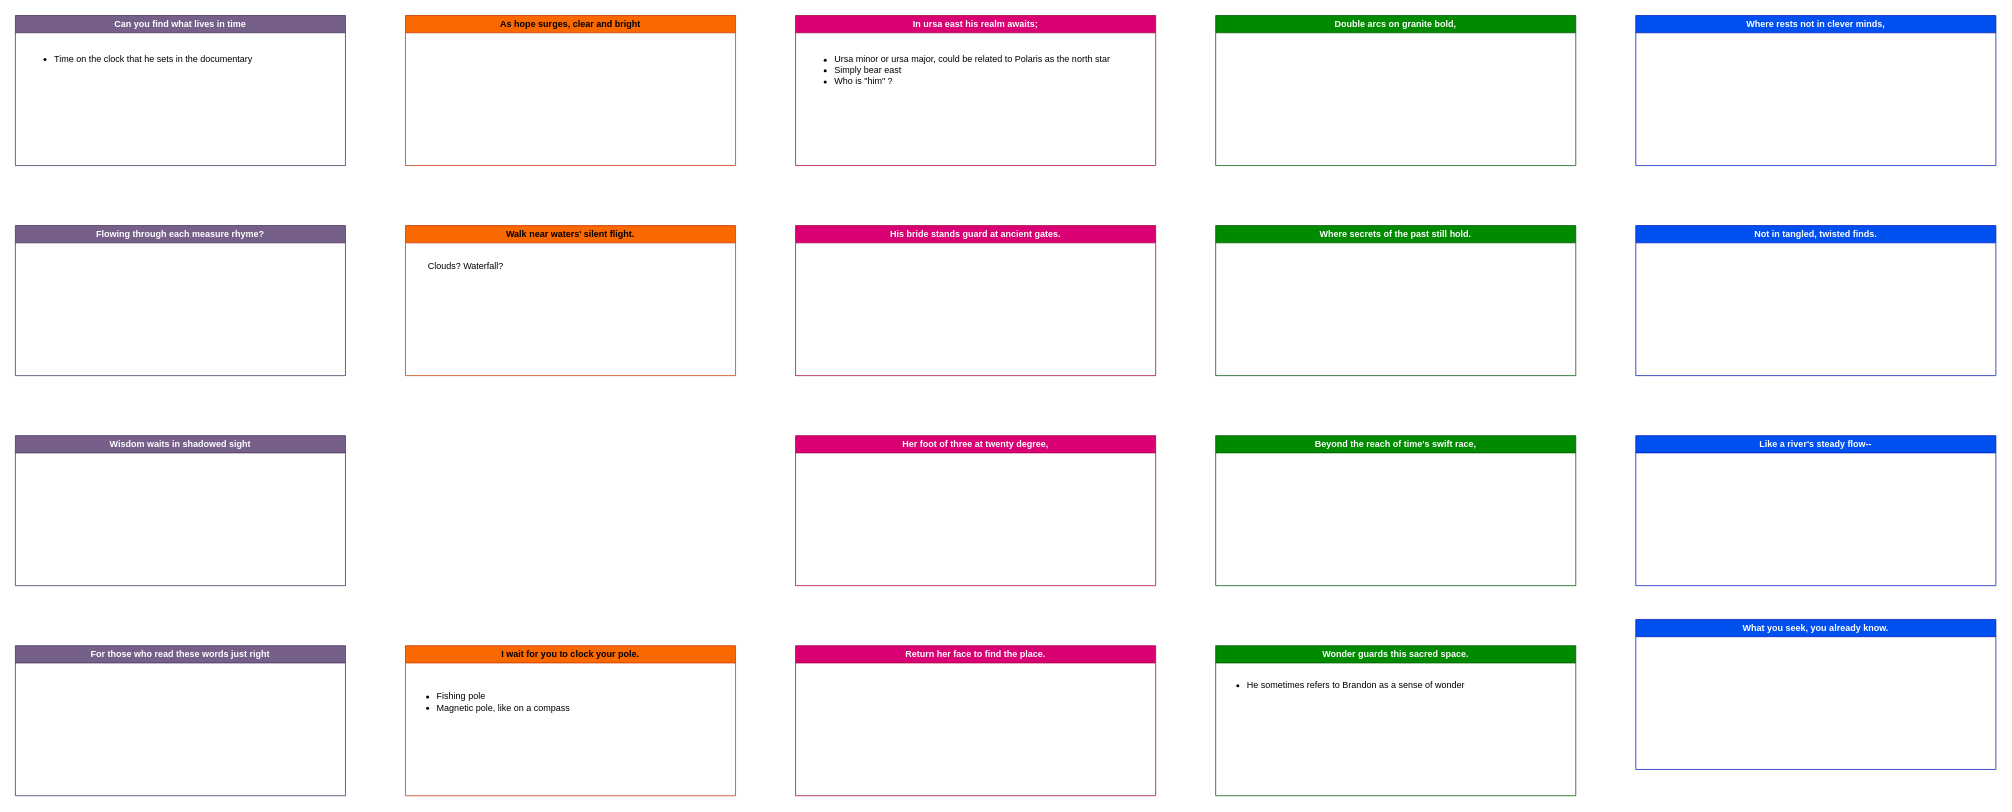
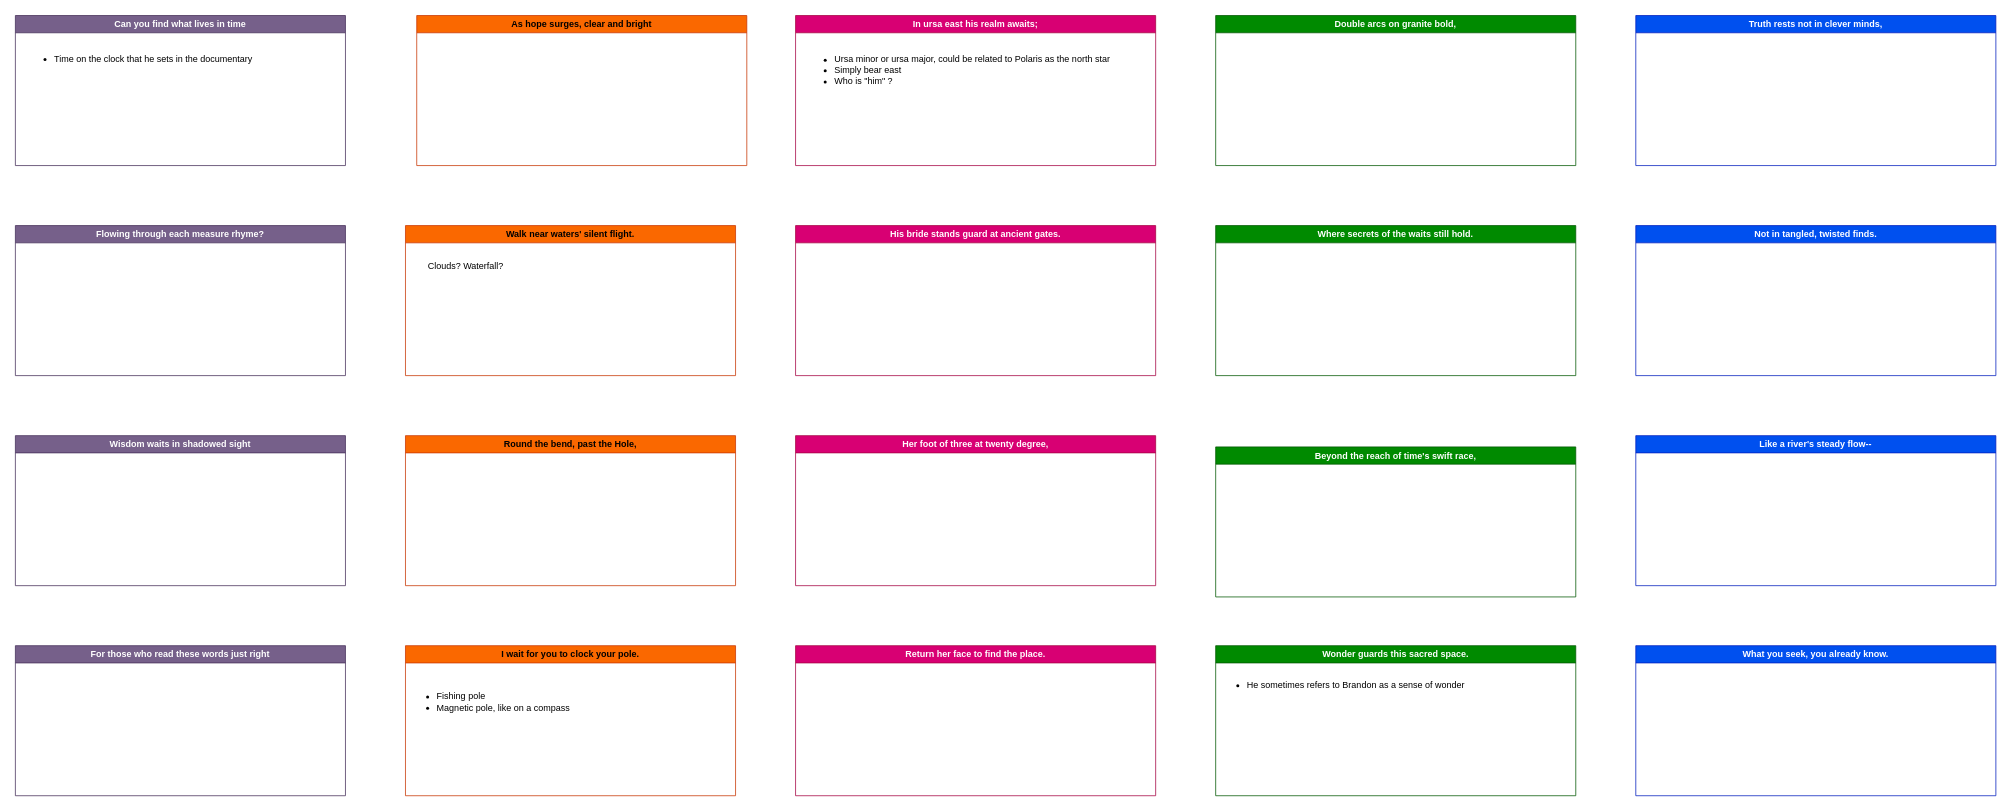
  <mxCell id="0" />
  <mxCell id="1" parent="0" />
  <mxCell id="2" value="Can you find what lives in time" style="swimlane;whiteSpace=wrap;html=1;fillColor=#76608a;fontColor=#ffffff;strokeColor=#432D57;" vertex="1" parent="1"><mxGeometry x="20" y="20" width="440" height="200" as="geometry" /></mxCell>
  <mxCell id="3" value="&lt;ul&gt;&lt;li&gt;Time on the clock that he sets in the documentary&lt;/li&gt;&lt;/ul&gt;" style="text;html=1;align=left;verticalAlign=middle;resizable=0;points=[];autosize=1;strokeColor=none;fillColor=none;" vertex="1" parent="2"><mxGeometry x="10" y="33" width="330" height="50" as="geometry" /></mxCell>
  <mxCell id="4" value="Flowing through each measure rhyme?" style="swimlane;whiteSpace=wrap;html=1;fillColor=#76608a;fontColor=#ffffff;strokeColor=#432D57;" vertex="1" parent="1"><mxGeometry x="20" y="300" width="440" height="200" as="geometry" /></mxCell>
  <mxCell id="5" value="Wisdom waits in shadowed sight" style="swimlane;whiteSpace=wrap;html=1;fillColor=#76608a;fontColor=#ffffff;strokeColor=#432D57;" vertex="1" parent="1"><mxGeometry x="20" y="580" width="440" height="200" as="geometry" /></mxCell>
  <mxCell id="6" value="For those who read these words just right" style="swimlane;whiteSpace=wrap;html=1;fillColor=#76608a;fontColor=#ffffff;strokeColor=#432D57;" vertex="1" parent="1"><mxGeometry x="20" y="860" width="440" height="200" as="geometry" /></mxCell>
- <mxCell id="7" value="As hope surges, clear and bright" style="swimlane;whiteSpace=wrap;html=1;fillColor=#fa6800;fontColor=#000000;strokeColor=#C73500;" vertex="1" parent="1"><mxGeometry x="540" y="20" width="440" height="200" as="geometry" /></mxCell>
+ <mxCell id="7" value="As hope surges, clear and bright" style="swimlane;whiteSpace=wrap;html=1;fillColor=#fa6800;fontColor=#000000;strokeColor=#C73500;" vertex="1" parent="1"><mxGeometry x="555" y="20" width="440" height="200" as="geometry" /></mxCell>
  <mxCell id="8" value="Walk near waters' silent flight." style="swimlane;whiteSpace=wrap;html=1;fillColor=#fa6800;fontColor=#000000;strokeColor=#C73500;" vertex="1" parent="1"><mxGeometry x="540" y="300" width="440" height="200" as="geometry" /></mxCell>
  <mxCell id="9" value="Clouds? Waterfall?" style="text;html=1;align=center;verticalAlign=middle;resizable=0;points=[];autosize=1;strokeColor=none;fillColor=none;" vertex="1" parent="8"><mxGeometry x="20" y="40" width="120" height="30" as="geometry" /></mxCell>
+ <mxCell id="10" value="Round the bend, past the Hole," style="swimlane;whiteSpace=wrap;html=1;fillColor=#fa6800;fontColor=#000000;strokeColor=#C73500;" vertex="1" parent="1"><mxGeometry x="540" y="580" width="440" height="200" as="geometry" /></mxCell>
  <mxCell id="11" value="I wait for you to clock your pole." style="swimlane;whiteSpace=wrap;html=1;fillColor=#fa6800;fontColor=#000000;strokeColor=#C73500;" vertex="1" parent="1"><mxGeometry x="540" y="860" width="440" height="200" as="geometry" /></mxCell>
  <mxCell id="12" value="&lt;ul&gt;&lt;li&gt;Fishing pole&lt;/li&gt;&lt;li&gt;Magnetic pole, like on a compass&lt;/li&gt;&lt;/ul&gt;" style="text;html=1;align=left;verticalAlign=middle;resizable=0;points=[];autosize=1;strokeColor=none;fillColor=none;" vertex="1" parent="11"><mxGeometry y="40" width="240" height="70" as="geometry" /></mxCell>
  <mxCell id="13" value="In ursa east his realm awaits;" style="swimlane;whiteSpace=wrap;html=1;fillColor=#d80073;fontColor=#ffffff;strokeColor=#A50040;" vertex="1" parent="1"><mxGeometry x="1060" y="20" width="480" height="200" as="geometry" /></mxCell>
  <mxCell id="14" value="&lt;ul&gt;&lt;li&gt;Ursa minor or ursa major, could be related to Polaris as the north star&lt;/li&gt;&lt;li&gt;Simply bear east&lt;/li&gt;&lt;li&gt;Who is &quot;him&quot; ?&lt;/li&gt;&lt;/ul&gt;" style="text;html=1;align=left;verticalAlign=middle;resizable=0;points=[];autosize=1;strokeColor=none;fillColor=none;" vertex="1" parent="13"><mxGeometry x="10" y="33.0" width="430" height="80" as="geometry" /></mxCell>
  <mxCell id="15" value="His bride stands guard at ancient gates." style="swimlane;whiteSpace=wrap;html=1;fillColor=#d80073;fontColor=#ffffff;strokeColor=#A50040;" vertex="1" parent="1"><mxGeometry x="1060" y="300" width="480" height="200" as="geometry" /></mxCell>
  <mxCell id="16" value="Her foot of three at twenty degree," style="swimlane;whiteSpace=wrap;html=1;fillColor=#d80073;fontColor=#ffffff;strokeColor=#A50040;" vertex="1" parent="1"><mxGeometry x="1060" y="580" width="480" height="200" as="geometry" /></mxCell>
  <mxCell id="17" value="Return her face to find the place." style="swimlane;whiteSpace=wrap;html=1;fillColor=#d80073;fontColor=#ffffff;strokeColor=#A50040;" vertex="1" parent="1"><mxGeometry x="1060" y="860" width="480" height="200" as="geometry" /></mxCell>
  <mxCell id="18" value="Double arcs on granite bold," style="swimlane;whiteSpace=wrap;html=1;fillColor=#008a00;fontColor=#ffffff;strokeColor=#005700;" vertex="1" parent="1"><mxGeometry x="1620" y="20" width="480" height="200" as="geometry" /></mxCell>
- <mxCell id="19" value="Where secrets of the past still hold." style="swimlane;whiteSpace=wrap;html=1;fillColor=#008a00;fontColor=#ffffff;strokeColor=#005700;" vertex="1" parent="1"><mxGeometry x="1620" y="300" width="480" height="200" as="geometry" /></mxCell>
- <mxCell id="20" value="Beyond the reach of time's swift race," style="swimlane;whiteSpace=wrap;html=1;fillColor=#008a00;fontColor=#ffffff;strokeColor=#005700;" vertex="1" parent="1"><mxGeometry x="1620" y="580" width="480" height="200" as="geometry" /></mxCell>
+ <mxCell id="19" value="Where secrets of the waits still hold." style="swimlane;whiteSpace=wrap;html=1;fillColor=#008a00;fontColor=#ffffff;strokeColor=#005700;" vertex="1" parent="1"><mxGeometry x="1620" y="300" width="480" height="200" as="geometry" /></mxCell>
+ <mxCell id="20" value="Beyond the reach of time's swift race," style="swimlane;whiteSpace=wrap;html=1;fillColor=#008a00;fontColor=#ffffff;strokeColor=#005700;" vertex="1" parent="1"><mxGeometry x="1620" y="595" width="480" height="200" as="geometry" /></mxCell>
  <mxCell id="21" value="Wonder guards this sacred space." style="swimlane;whiteSpace=wrap;html=1;fillColor=#008a00;fontColor=#ffffff;strokeColor=#005700;" vertex="1" parent="1"><mxGeometry x="1620" y="860" width="480" height="200" as="geometry" /></mxCell>
  <mxCell id="22" value="&lt;ul&gt;&lt;li&gt;He sometimes refers to Brandon as a sense of wonder&lt;/li&gt;&lt;/ul&gt;" style="text;html=1;align=left;verticalAlign=middle;resizable=0;points=[];autosize=1;strokeColor=none;fillColor=none;" vertex="1" parent="21"><mxGeometry y="28" width="350" height="50" as="geometry" /></mxCell>
- <mxCell id="23" value="Where rests not in clever minds," style="swimlane;whiteSpace=wrap;html=1;fillColor=#0050ef;fontColor=#ffffff;strokeColor=#001DBC;" vertex="1" parent="1"><mxGeometry x="2180" y="20" width="480" height="200" as="geometry" /></mxCell>
+ <mxCell id="23" value="Truth rests not in clever minds," style="swimlane;whiteSpace=wrap;html=1;fillColor=#0050ef;fontColor=#ffffff;strokeColor=#001DBC;" vertex="1" parent="1"><mxGeometry x="2180" y="20" width="480" height="200" as="geometry" /></mxCell>
  <mxCell id="24" value="Not in tangled, twisted finds." style="swimlane;whiteSpace=wrap;html=1;fillColor=#0050ef;fontColor=#ffffff;strokeColor=#001DBC;" vertex="1" parent="1"><mxGeometry x="2180" y="300" width="480" height="200" as="geometry" /></mxCell>
  <mxCell id="25" value="Like a river's steady flow--" style="swimlane;whiteSpace=wrap;html=1;fillColor=#0050ef;fontColor=#ffffff;strokeColor=#001DBC;" vertex="1" parent="1"><mxGeometry x="2180" y="580" width="480" height="200" as="geometry" /></mxCell>
- <mxCell id="26" value="What you seek, you already know." style="swimlane;whiteSpace=wrap;html=1;fillColor=#0050ef;fontColor=#ffffff;strokeColor=#001DBC;" vertex="1" parent="1"><mxGeometry x="2180" y="825" width="480" height="200" as="geometry" /></mxCell>
+ <mxCell id="26" value="What you seek, you already know." style="swimlane;whiteSpace=wrap;html=1;fillColor=#0050ef;fontColor=#ffffff;strokeColor=#001DBC;" vertex="1" parent="1"><mxGeometry x="2180" y="860" width="480" height="200" as="geometry" /></mxCell>
